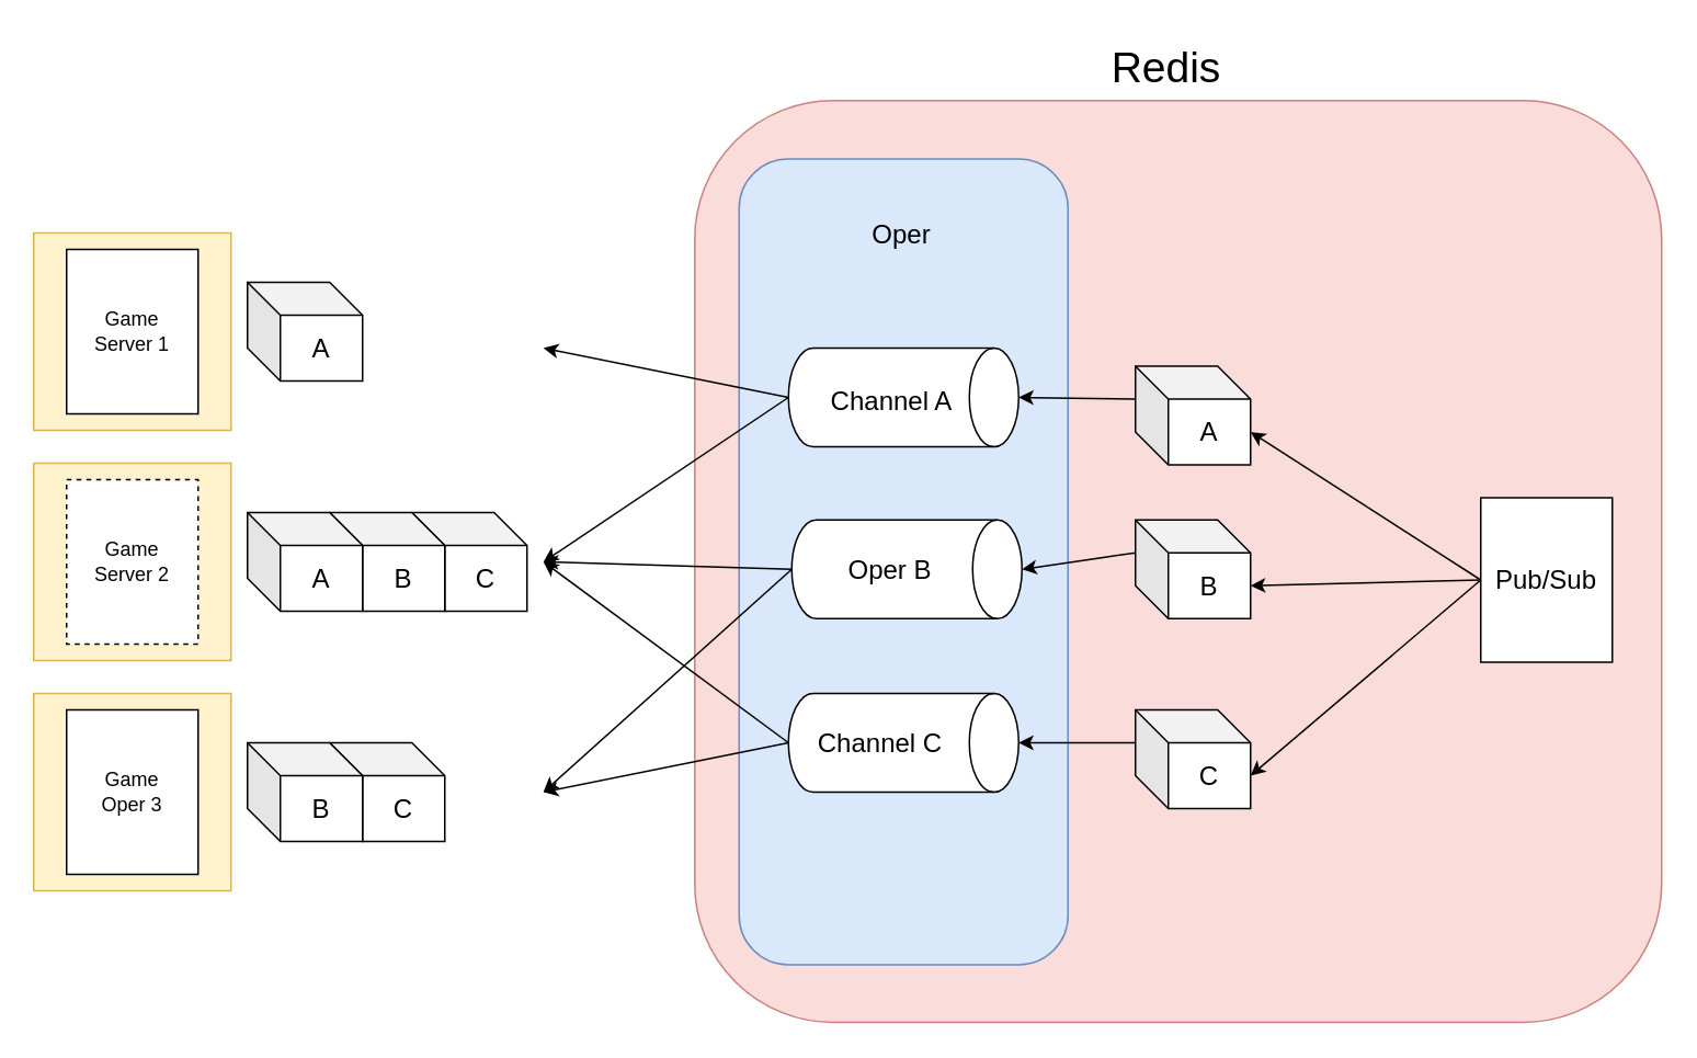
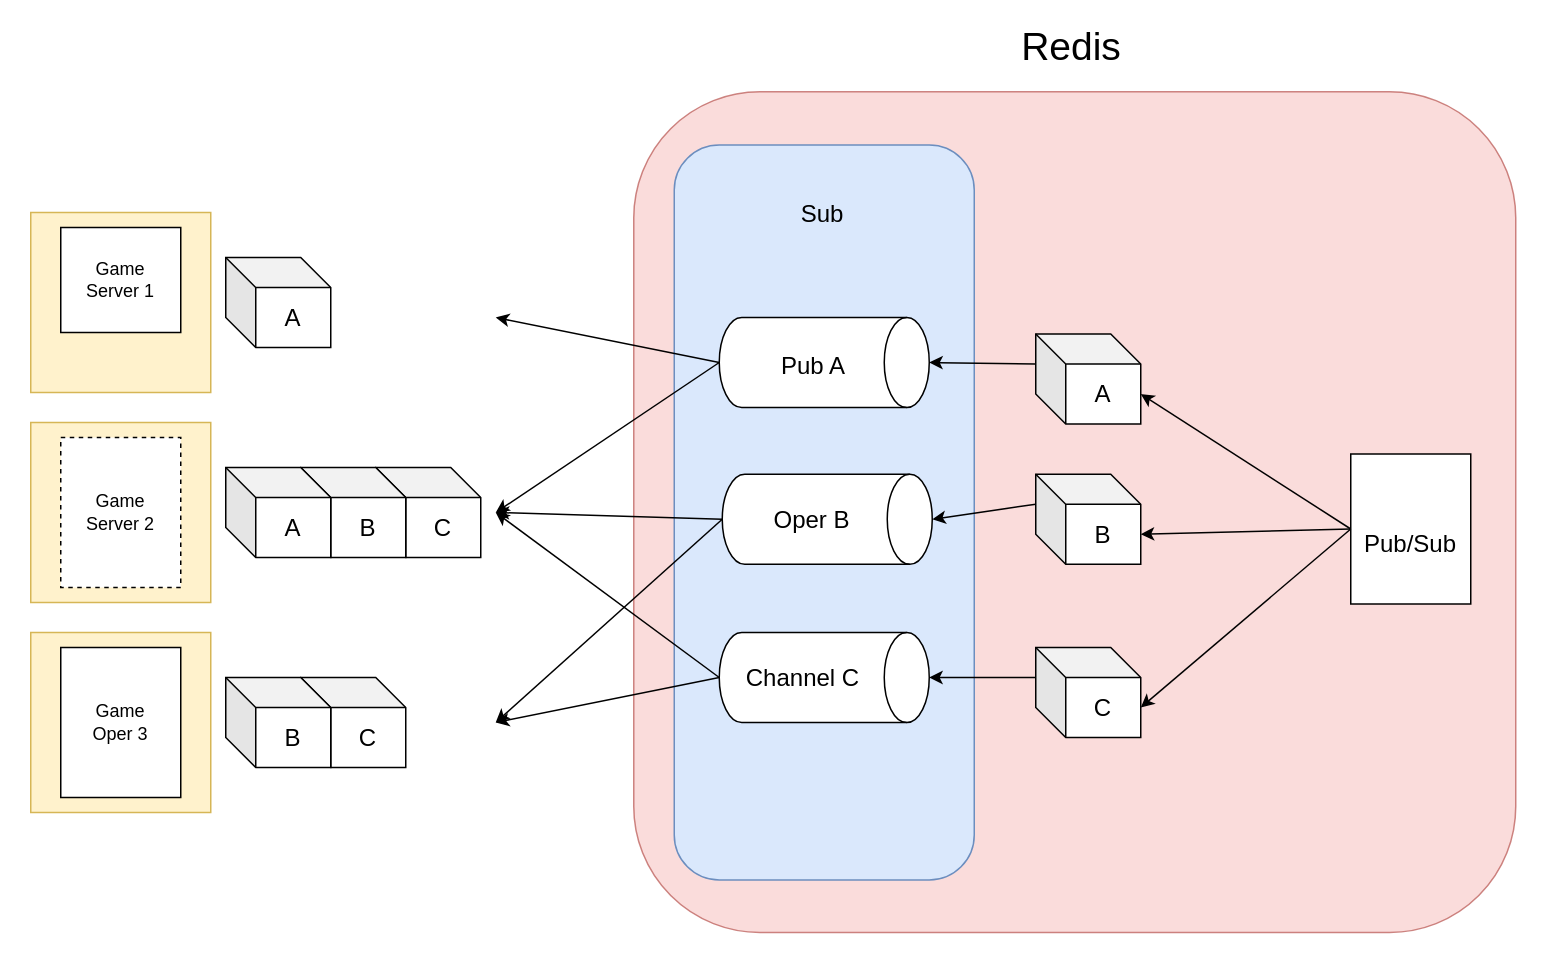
  <mxCell id="0" />
  <mxCell id="1" parent="0" />
  <mxCell id="2" value="" style="rounded=1;whiteSpace=wrap;html=1;fillColor=#f8cecc;strokeColor=#b85450;opacity=70;" vertex="1" parent="1"><mxGeometry x="422" y="60.5" width="588" height="560.5" as="geometry" /></mxCell>
  <mxCell id="3" value="" style="rounded=0;whiteSpace=wrap;html=1;fontSize=16;fillColor=#fff2cc;strokeColor=#d6b656;" vertex="1" parent="1"><mxGeometry x="20" y="141" width="120" height="120" as="geometry" /></mxCell>
  <mxCell id="4" value="" style="rounded=0;whiteSpace=wrap;html=1;fontSize=16;fillColor=#fff2cc;strokeColor=#d6b656;" vertex="1" parent="1"><mxGeometry x="20" y="281" width="120" height="120" as="geometry" /></mxCell>
  <mxCell id="5" value="" style="rounded=0;whiteSpace=wrap;html=1;fontSize=16;fillColor=#fff2cc;strokeColor=#d6b656;" vertex="1" parent="1"><mxGeometry x="20" y="421" width="120" height="120" as="geometry" /></mxCell>
  <mxCell id="6" value="" style="rounded=1;whiteSpace=wrap;html=1;fillColor=#dae8fc;strokeColor=#6c8ebf;" vertex="1" parent="1"><mxGeometry x="449" y="96" width="200" height="490" as="geometry" /></mxCell>
- <mxCell id="7" value="Oper" style="text;html=1;strokeColor=none;fillColor=none;align=center;verticalAlign=middle;whiteSpace=wrap;rounded=0;fontSize=16;" vertex="1" parent="6"><mxGeometry x="-1" width="200" height="91.875" as="geometry" /></mxCell>
+ <mxCell id="7" value="Sub" style="text;html=1;strokeColor=none;fillColor=none;align=center;verticalAlign=middle;whiteSpace=wrap;rounded=0;fontSize=16;" vertex="1" parent="6"><mxGeometry x="-1" width="200" height="91.875" as="geometry" /></mxCell>
  <mxCell id="8" value="" style="shape=cylinder3;whiteSpace=wrap;html=1;boundedLbl=1;backgroundOutline=1;size=15;rotation=90;" vertex="1" parent="6"><mxGeometry x="70" y="285" width="60" height="140" as="geometry" /></mxCell>
  <mxCell id="9" value="&lt;font style=&quot;font-size: 16px;&quot;&gt;Channel C&lt;/font&gt;" style="text;html=1;strokeColor=none;fillColor=none;align=center;verticalAlign=middle;whiteSpace=wrap;rounded=0;" vertex="1" parent="8"><mxGeometry x="-24" y="55" width="80" height="30" as="geometry" /></mxCell>
  <mxCell id="10" value="" style="group" vertex="1" connectable="0" parent="6"><mxGeometry x="30" y="115" width="140" height="60" as="geometry" /></mxCell>
  <mxCell id="11" value="" style="shape=cylinder3;whiteSpace=wrap;html=1;boundedLbl=1;backgroundOutline=1;size=15;rotation=90;" vertex="1" parent="10"><mxGeometry x="40" y="-40" width="60" height="140" as="geometry" /></mxCell>
- <mxCell id="12" value="&lt;font style=&quot;font-size: 16px;&quot;&gt;Channel A&lt;/font&gt;" style="text;html=1;strokeColor=none;fillColor=none;align=center;verticalAlign=middle;whiteSpace=wrap;rounded=0;" vertex="1" parent="10"><mxGeometry x="23" y="16.5" width="80" height="30" as="geometry" /></mxCell>
+ <mxCell id="12" value="&lt;font style=&quot;font-size: 16px;&quot;&gt;Pub A&lt;/font&gt;" style="text;html=1;strokeColor=none;fillColor=none;align=center;verticalAlign=middle;whiteSpace=wrap;rounded=0;" vertex="1" parent="10"><mxGeometry x="23" y="16.5" width="80" height="30" as="geometry" /></mxCell>
  <mxCell id="13" value="" style="rounded=0;whiteSpace=wrap;html=1;" vertex="1" parent="1"><mxGeometry x="900" y="302" width="80" height="100" as="geometry" /></mxCell>
- <mxCell id="14" value="Game&lt;br&gt;Server 1" style="rounded=0;whiteSpace=wrap;html=1;" vertex="1" parent="1"><mxGeometry x="40" y="151" width="80" height="100" as="geometry" /></mxCell>
+ <mxCell id="14" value="Game&lt;br&gt;Server 1" style="rounded=0;whiteSpace=wrap;html=1;" vertex="1" parent="1"><mxGeometry x="40" y="151" width="80" height="70" as="geometry" /></mxCell>
  <mxCell id="15" value="Game&lt;br&gt;Oper 3" style="rounded=0;whiteSpace=wrap;html=1;" vertex="1" parent="1"><mxGeometry x="40" y="431" width="80" height="100" as="geometry" /></mxCell>
  <mxCell id="16" value="Game&lt;br&gt;Server 2" style="rounded=0;whiteSpace=wrap;html=1;dashed=1;" vertex="1" parent="1"><mxGeometry x="40" y="291" width="80" height="100" as="geometry" /></mxCell>
  <mxCell id="17" value="" style="endArrow=classic;html=1;rounded=0;fontSize=16;exitX=0.5;exitY=1;exitDx=0;exitDy=0;exitPerimeter=0;" edge="1" parent="1" source="11"><mxGeometry width="50" height="50" relative="1" as="geometry"><mxPoint x="520" y="421" as="sourcePoint" /><mxPoint x="330" y="341" as="targetPoint" /></mxGeometry></mxCell>
  <mxCell id="18" value="" style="endArrow=classic;html=1;rounded=0;fontSize=16;exitX=0.5;exitY=1;exitDx=0;exitDy=0;exitPerimeter=0;" edge="1" parent="1" source="32"><mxGeometry width="50" height="50" relative="1" as="geometry"><mxPoint x="460" y="351" as="sourcePoint" /><mxPoint x="330" y="341" as="targetPoint" /></mxGeometry></mxCell>
  <mxCell id="19" value="" style="endArrow=classic;html=1;rounded=0;fontSize=16;exitX=0.5;exitY=1;exitDx=0;exitDy=0;exitPerimeter=0;" edge="1" parent="1" source="8"><mxGeometry width="50" height="50" relative="1" as="geometry"><mxPoint x="470" y="361" as="sourcePoint" /><mxPoint x="330" y="341" as="targetPoint" /></mxGeometry></mxCell>
  <mxCell id="20" value="A" style="shape=cube;whiteSpace=wrap;html=1;boundedLbl=1;backgroundOutline=1;darkOpacity=0.05;darkOpacity2=0.1;fontSize=16;" vertex="1" parent="1"><mxGeometry x="150" y="171" width="70" height="60" as="geometry" /></mxCell>
  <mxCell id="21" value="" style="endArrow=classic;html=1;rounded=0;fontSize=16;entryX=0.5;entryY=0;entryDx=0;entryDy=0;exitX=0;exitY=0;exitDx=0;exitDy=20;exitPerimeter=0;entryPerimeter=0;" edge="1" parent="1" target="32" source="29"><mxGeometry width="50" height="50" relative="1" as="geometry"><mxPoint x="689.23" y="340.54" as="sourcePoint" /><mxPoint x="570" y="371" as="targetPoint" /></mxGeometry></mxCell>
  <mxCell id="22" value="" style="endArrow=classic;html=1;rounded=0;fontSize=16;entryX=0;entryY=0;entryDx=70;entryDy=40;exitX=0;exitY=0.5;exitDx=0;exitDy=0;entryPerimeter=0;" edge="1" parent="1" source="13" target="28"><mxGeometry width="50" height="50" relative="1" as="geometry"><mxPoint x="699.23" y="341.54" as="sourcePoint" /><mxPoint x="860" y="341" as="targetPoint" /></mxGeometry></mxCell>
  <mxCell id="23" value="C" style="shape=cube;whiteSpace=wrap;html=1;boundedLbl=1;backgroundOutline=1;darkOpacity=0.05;darkOpacity2=0.1;fontSize=16;" vertex="1" parent="1"><mxGeometry x="250" y="311" width="70" height="60" as="geometry" /></mxCell>
  <mxCell id="24" value="B" style="shape=cube;whiteSpace=wrap;html=1;boundedLbl=1;backgroundOutline=1;darkOpacity=0.05;darkOpacity2=0.1;fontSize=16;" vertex="1" parent="1"><mxGeometry x="200" y="311" width="70" height="60" as="geometry" /></mxCell>
  <mxCell id="25" value="A" style="shape=cube;whiteSpace=wrap;html=1;boundedLbl=1;backgroundOutline=1;darkOpacity=0.05;darkOpacity2=0.1;fontSize=16;" vertex="1" parent="1"><mxGeometry x="150" y="311" width="70" height="60" as="geometry" /></mxCell>
  <mxCell id="26" value="C" style="shape=cube;whiteSpace=wrap;html=1;boundedLbl=1;backgroundOutline=1;darkOpacity=0.05;darkOpacity2=0.1;fontSize=16;" vertex="1" parent="1"><mxGeometry x="200" y="451" width="70" height="60" as="geometry" /></mxCell>
  <mxCell id="27" value="B" style="shape=cube;whiteSpace=wrap;html=1;boundedLbl=1;backgroundOutline=1;darkOpacity=0.05;darkOpacity2=0.1;fontSize=16;" vertex="1" parent="1"><mxGeometry x="150" y="451" width="70" height="60" as="geometry" /></mxCell>
  <mxCell id="28" value="C" style="shape=cube;whiteSpace=wrap;html=1;boundedLbl=1;backgroundOutline=1;darkOpacity=0.05;darkOpacity2=0.1;fontSize=16;" vertex="1" parent="1"><mxGeometry x="690" y="431" width="70" height="60" as="geometry" /></mxCell>
  <mxCell id="29" value="B" style="shape=cube;whiteSpace=wrap;html=1;boundedLbl=1;backgroundOutline=1;darkOpacity=0.05;darkOpacity2=0.1;fontSize=16;" vertex="1" parent="1"><mxGeometry x="690" y="315.5" width="70" height="60" as="geometry" /></mxCell>
  <mxCell id="30" value="A" style="shape=cube;whiteSpace=wrap;html=1;boundedLbl=1;backgroundOutline=1;darkOpacity=0.05;darkOpacity2=0.1;fontSize=16;" vertex="1" parent="1"><mxGeometry x="690" y="222" width="70" height="60" as="geometry" /></mxCell>
- <mxCell id="31" value="Pub/Sub" style="text;html=1;strokeColor=none;fillColor=none;align=center;verticalAlign=middle;whiteSpace=wrap;rounded=0;fontSize=16;" vertex="1" parent="1"><mxGeometry x="910" y="337" width="60" height="30" as="geometry" /></mxCell>
+ <mxCell id="31" value="Pub/Sub" style="text;html=1;strokeColor=none;fillColor=none;align=center;verticalAlign=middle;whiteSpace=wrap;rounded=0;fontSize=16;" vertex="1" parent="1"><mxGeometry x="910" y="347" width="60" height="30" as="geometry" /></mxCell>
  <mxCell id="32" value="" style="shape=cylinder3;whiteSpace=wrap;html=1;boundedLbl=1;backgroundOutline=1;size=15;rotation=90;" vertex="1" parent="1"><mxGeometry x="521" y="275.5" width="60" height="140" as="geometry" /></mxCell>
  <mxCell id="33" value="&lt;font style=&quot;font-size: 16px;&quot;&gt;Oper B&lt;/font&gt;" style="text;html=1;strokeColor=none;fillColor=none;align=center;verticalAlign=middle;whiteSpace=wrap;rounded=0;" vertex="1" parent="1"><mxGeometry x="501" y="330.5" width="80" height="30" as="geometry" /></mxCell>
  <mxCell id="34" value="" style="endArrow=classic;html=1;rounded=0;fontSize=16;exitX=0.5;exitY=1;exitDx=0;exitDy=0;exitPerimeter=0;" edge="1" parent="1" source="11"><mxGeometry width="50" height="50" relative="1" as="geometry"><mxPoint x="459" y="381" as="sourcePoint" /><mxPoint x="330" y="211" as="targetPoint" /></mxGeometry></mxCell>
  <mxCell id="35" value="" style="endArrow=classic;html=1;rounded=0;fontSize=16;exitX=0.5;exitY=1;exitDx=0;exitDy=0;exitPerimeter=0;" edge="1" parent="1" source="8"><mxGeometry width="50" height="50" relative="1" as="geometry"><mxPoint x="459" y="381" as="sourcePoint" /><mxPoint x="330" y="481" as="targetPoint" /></mxGeometry></mxCell>
  <mxCell id="36" value="" style="endArrow=classic;html=1;rounded=0;fontSize=16;exitX=0.5;exitY=1;exitDx=0;exitDy=0;exitPerimeter=0;" edge="1" parent="1" source="32"><mxGeometry width="50" height="50" relative="1" as="geometry"><mxPoint x="489" y="461" as="sourcePoint" /><mxPoint x="330" y="481" as="targetPoint" /></mxGeometry></mxCell>
  <mxCell id="37" value="" style="endArrow=classic;html=1;rounded=0;fontSize=16;entryX=0;entryY=0;entryDx=70;entryDy=40;entryPerimeter=0;exitX=0;exitY=0.5;exitDx=0;exitDy=0;" edge="1" parent="1" source="13" target="29"><mxGeometry width="50" height="50" relative="1" as="geometry"><mxPoint x="900" y="341" as="sourcePoint" /><mxPoint x="770" y="471" as="targetPoint" /></mxGeometry></mxCell>
  <mxCell id="38" value="" style="endArrow=classic;html=1;rounded=0;fontSize=16;entryX=0;entryY=0;entryDx=70;entryDy=40;exitX=0;exitY=0.5;exitDx=0;exitDy=0;entryPerimeter=0;" edge="1" parent="1" source="13" target="30"><mxGeometry width="50" height="50" relative="1" as="geometry"><mxPoint x="920.56" y="361.1" as="sourcePoint" /><mxPoint x="780" y="481" as="targetPoint" /></mxGeometry></mxCell>
  <mxCell id="39" value="" style="endArrow=classic;html=1;rounded=0;fontSize=16;entryX=0.5;entryY=0;entryDx=0;entryDy=0;exitX=0;exitY=0;exitDx=0;exitDy=20;exitPerimeter=0;entryPerimeter=0;" edge="1" parent="1" source="28" target="8"><mxGeometry width="50" height="50" relative="1" as="geometry"><mxPoint x="699.23" y="350.54" as="sourcePoint" /><mxPoint x="659" y="351" as="targetPoint" /></mxGeometry></mxCell>
  <mxCell id="40" value="" style="endArrow=classic;html=1;rounded=0;fontSize=16;entryX=0.5;entryY=0;entryDx=0;entryDy=0;exitX=0;exitY=0;exitDx=0;exitDy=20;exitPerimeter=0;entryPerimeter=0;" edge="1" parent="1" source="30" target="11"><mxGeometry width="50" height="50" relative="1" as="geometry"><mxPoint x="709.23" y="360.54" as="sourcePoint" /><mxPoint x="669" y="361" as="targetPoint" /></mxGeometry></mxCell>
- <mxCell id="41" value="&lt;font style=&quot;font-size: 26px;&quot;&gt;Redis&lt;/font&gt;" style="text;html=1;strokeColor=none;fillColor=none;align=center;verticalAlign=middle;whiteSpace=wrap;rounded=0;fontSize=16;" vertex="1" parent="1"><mxGeometry x="649" y="20.5" width="120" height="40" as="geometry" /></mxCell>
+ <mxCell id="41" value="&lt;font style=&quot;font-size: 26px;&quot;&gt;Redis&lt;/font&gt;" style="text;html=1;strokeColor=none;fillColor=none;align=center;verticalAlign=middle;whiteSpace=wrap;rounded=0;fontSize=16;" vertex="1" parent="1"><mxGeometry x="654" y="10.5" width="120" height="40" as="geometry" /></mxCell>
